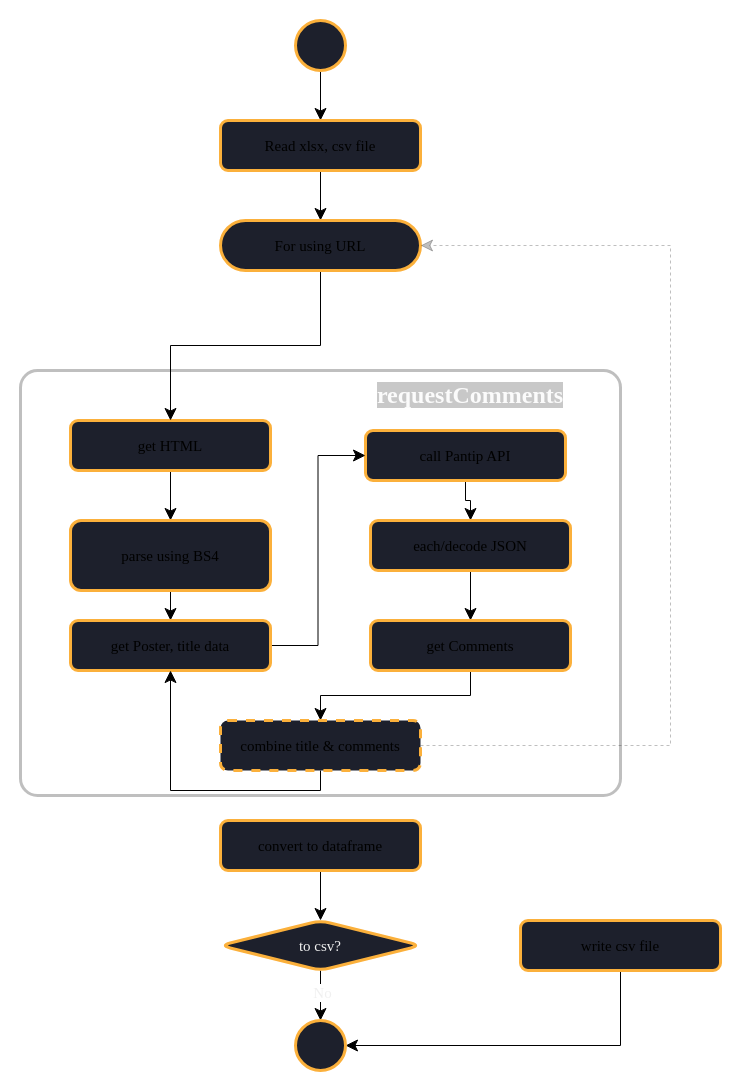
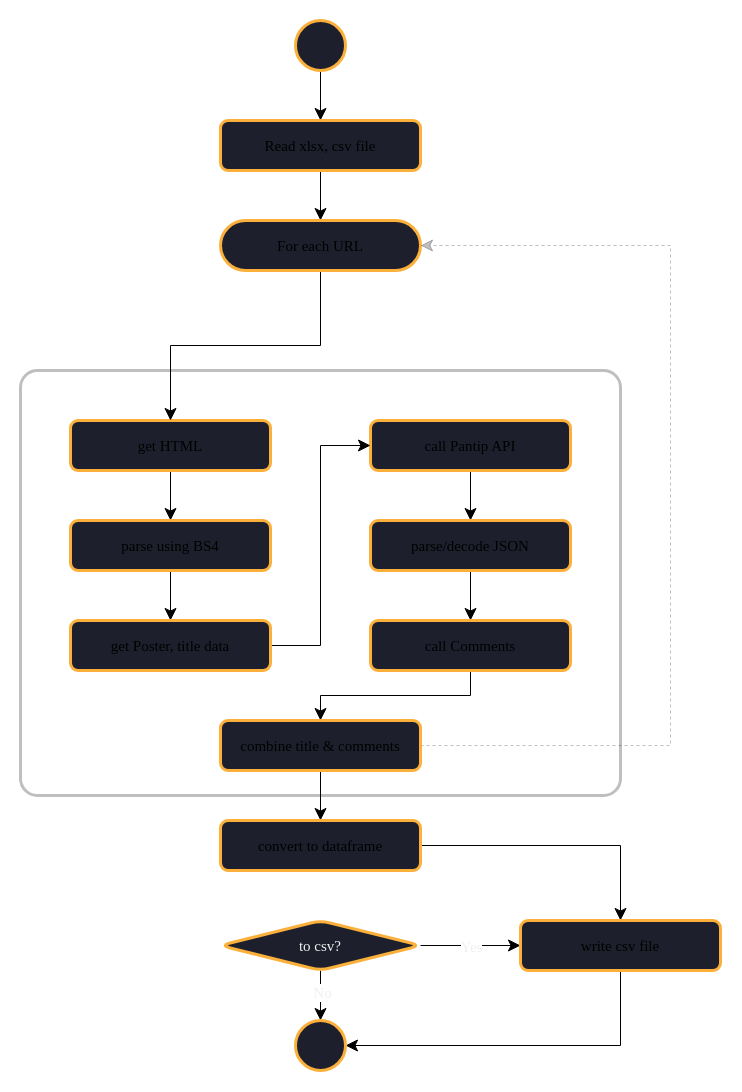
  <mxCell id="0" />
  <mxCell id="1" parent="0" />
  <mxCell id="2" value="" style="rounded=1;whiteSpace=wrap;html=1;fontFamily=DM sans;fontSize=15;fontColor=#F0F0F0;align=center;fillColor=none;arcSize=4;strokeWidth=3;opacity=25;" parent="1" vertex="1"><mxGeometry x="20" y="370" width="600" height="425" as="geometry" /></mxCell>
  <mxCell id="3" style="edgeStyle=orthogonalEdgeStyle;rounded=0;orthogonalLoop=1;jettySize=auto;html=1;entryX=0.5;entryY=0;entryDx=0;entryDy=0;endSize=10;startSize=10;" parent="1" source="4" target="6" edge="1"><mxGeometry relative="1" as="geometry" /></mxCell>
  <mxCell id="4" value="" style="ellipse;whiteSpace=wrap;html=1;aspect=fixed;fillColor=#1D202C;strokeColor=#FBB03B;strokeWidth=3;" parent="1" vertex="1"><mxGeometry x="295" y="20" width="50" height="50" as="geometry" /></mxCell>
  <mxCell id="5" value="" style="edgeStyle=orthogonalEdgeStyle;rounded=0;orthogonalLoop=1;jettySize=auto;html=1;startSize=10;endSize=10;fontFamily=DM sans;" parent="1" source="6" target="10" edge="1"><mxGeometry relative="1" as="geometry" /></mxCell>
  <mxCell id="6" value="Read xlsx, csv file" style="rounded=1;whiteSpace=wrap;html=1;fontSize=15;fontFamily=DM sans;fillColor=#1D202C;strokeColor=#FBB03B;strokeWidth=3;" parent="1" vertex="1"><mxGeometry x="220" y="120" width="200" height="50" as="geometry" /></mxCell>
  <mxCell id="7" value="" style="edgeStyle=orthogonalEdgeStyle;rounded=0;orthogonalLoop=1;jettySize=auto;html=1;fontFamily=DM sans;fontSize=24;fontColor=#F0F0F0;startSize=10;endSize=10;" parent="1" source="8" target="14" edge="1"><mxGeometry relative="1" as="geometry" /></mxCell>
  <mxCell id="8" value="get HTML" style="rounded=1;whiteSpace=wrap;html=1;fontSize=15;fontFamily=DM sans;fillColor=#1D202C;strokeColor=#FBB03B;strokeWidth=3;" parent="1" vertex="1"><mxGeometry x="70" y="420" width="200" height="50" as="geometry" /></mxCell>
  <mxCell id="9" value="" style="rounded=0;orthogonalLoop=1;jettySize=auto;html=1;startSize=10;endSize=10;edgeStyle=orthogonalEdgeStyle;fontFamily=DM sans;entryX=0.5;entryY=0;entryDx=0;entryDy=0;" parent="1" source="10" target="8" edge="1"><mxGeometry relative="1" as="geometry"><Array as="points"><mxPoint x="320" y="345" /><mxPoint x="170" y="345" /></Array></mxGeometry></mxCell>
- <mxCell id="10" value="For using URL" style="rounded=1;whiteSpace=wrap;html=1;fontSize=15;arcSize=50;fontFamily=DM sans;fillColor=#1D202C;strokeColor=#FBB03B;strokeWidth=3;" parent="1" vertex="1"><mxGeometry x="220" y="220" width="200" height="50" as="geometry" /></mxCell>
+ <mxCell id="10" value="For each URL" style="rounded=1;whiteSpace=wrap;html=1;fontSize=15;arcSize=50;fontFamily=DM sans;fillColor=#1D202C;strokeColor=#FBB03B;strokeWidth=3;" parent="1" vertex="1"><mxGeometry x="220" y="220" width="200" height="50" as="geometry" /></mxCell>
  <mxCell id="11" value="" style="edgeStyle=orthogonalEdgeStyle;rounded=0;orthogonalLoop=1;jettySize=auto;html=1;fontFamily=DM sans;fontSize=24;fontColor=#F0F0F0;startSize=10;endSize=10;" parent="1" source="12" target="19" edge="1"><mxGeometry relative="1" as="geometry" /></mxCell>
- <mxCell id="12" value="call Pantip API" style="rounded=1;whiteSpace=wrap;html=1;fontSize=15;fontFamily=DM sans;fillColor=#1D202C;strokeColor=#FBB03B;strokeWidth=3;" parent="1" vertex="1"><mxGeometry x="365" y="430" width="200" height="50" as="geometry" /></mxCell>
+ <mxCell id="12" value="call Pantip API" style="rounded=1;whiteSpace=wrap;html=1;fontSize=15;fontFamily=DM sans;fillColor=#1D202C;strokeColor=#FBB03B;strokeWidth=3;" parent="1" vertex="1"><mxGeometry x="370" y="420" width="200" height="50" as="geometry" /></mxCell>
  <mxCell id="13" value="" style="edgeStyle=orthogonalEdgeStyle;rounded=0;orthogonalLoop=1;jettySize=auto;html=1;fontFamily=DM sans;fontSize=24;fontColor=#F0F0F0;startSize=10;endSize=10;" parent="1" source="14" target="16" edge="1"><mxGeometry relative="1" as="geometry" /></mxCell>
- <mxCell id="14" value="parse using BS4" style="rounded=1;whiteSpace=wrap;html=1;fontSize=15;fontFamily=DM sans;fillColor=#1D202C;strokeColor=#FBB03B;strokeWidth=3;" parent="1" vertex="1"><mxGeometry x="70" y="520" width="200" height="70" as="geometry" /></mxCell>
+ <mxCell id="14" value="parse using BS4" style="rounded=1;whiteSpace=wrap;html=1;fontSize=15;fontFamily=DM sans;fillColor=#1D202C;strokeColor=#FBB03B;strokeWidth=3;" parent="1" vertex="1"><mxGeometry x="70" y="520" width="200" height="50" as="geometry" /></mxCell>
  <mxCell id="15" style="edgeStyle=orthogonalEdgeStyle;rounded=0;orthogonalLoop=1;jettySize=auto;html=1;entryX=0;entryY=0.5;entryDx=0;entryDy=0;fontFamily=DM sans;fontSize=24;fontColor=#F0F0F0;startSize=10;endSize=10;" parent="1" source="16" target="12" edge="1"><mxGeometry relative="1" as="geometry" /></mxCell>
  <mxCell id="16" value="get Poster, title data" style="rounded=1;whiteSpace=wrap;html=1;fontSize=15;fontFamily=DM sans;fillColor=#1D202C;strokeColor=#FBB03B;strokeWidth=3;" parent="1" vertex="1"><mxGeometry x="70" y="620" width="200" height="50" as="geometry" /></mxCell>
- <mxCell id="17" value="&lt;span style=&quot;font-size: 24px ; font-style: normal ; letter-spacing: normal ; text-indent: 0px ; text-transform: none ; word-spacing: 0px ; background-color: rgb(42 , 42 , 42) ; display: inline ; float: none&quot;&gt;requestComments&lt;/span&gt;" style="text;whiteSpace=wrap;html=1;fontSize=24;verticalAlign=middle;fontStyle=1;fontFamily=DM sans;fontColor=#F0F0F0;textOpacity=25;align=center;" parent="1" vertex="1"><mxGeometry x="370" y="370" width="200" height="50" as="geometry" /></mxCell>
  <mxCell id="18" value="" style="edgeStyle=orthogonalEdgeStyle;rounded=0;orthogonalLoop=1;jettySize=auto;html=1;fontFamily=DM sans;fontSize=24;fontColor=#F0F0F0;startSize=10;endSize=10;" parent="1" source="19" target="21" edge="1"><mxGeometry relative="1" as="geometry" /></mxCell>
- <mxCell id="19" value="each/decode JSON" style="rounded=1;whiteSpace=wrap;html=1;fontSize=15;fontFamily=DM sans;fillColor=#1D202C;strokeColor=#FBB03B;strokeWidth=3;" parent="1" vertex="1"><mxGeometry x="370" y="520" width="200" height="50" as="geometry" /></mxCell>
+ <mxCell id="19" value="parse/decode JSON" style="rounded=1;whiteSpace=wrap;html=1;fontSize=15;fontFamily=DM sans;fillColor=#1D202C;strokeColor=#FBB03B;strokeWidth=3;" parent="1" vertex="1"><mxGeometry x="370" y="520" width="200" height="50" as="geometry" /></mxCell>
  <mxCell id="20" value="" style="edgeStyle=orthogonalEdgeStyle;rounded=0;orthogonalLoop=1;jettySize=auto;html=1;fontFamily=DM sans;fontSize=24;fontColor=#F0F0F0;startSize=10;endSize=10;exitX=0.5;exitY=1;exitDx=0;exitDy=0;" parent="1" source="21" target="24" edge="1"><mxGeometry relative="1" as="geometry" /></mxCell>
- <mxCell id="21" value="get Comments" style="rounded=1;whiteSpace=wrap;html=1;fontSize=15;fontFamily=DM sans;fillColor=#1D202C;strokeColor=#FBB03B;strokeWidth=3;" parent="1" vertex="1"><mxGeometry x="370" y="620" width="200" height="50" as="geometry" /></mxCell>
- <mxCell id="22" value="" style="edgeStyle=orthogonalEdgeStyle;rounded=0;orthogonalLoop=1;jettySize=auto;html=1;fontFamily=DM sans;fontSize=24;fontColor=#F0F0F0;startSize=10;endSize=10;exitX=0.5;exitY=1;exitDx=0;exitDy=0;" parent="1" source="24" target="16" edge="1"><mxGeometry relative="1" as="geometry"><mxPoint x="320" y="795" as="sourcePoint" /></mxGeometry></mxCell>
+ <mxCell id="21" value="call Comments" style="rounded=1;whiteSpace=wrap;html=1;fontSize=15;fontFamily=DM sans;fillColor=#1D202C;strokeColor=#FBB03B;strokeWidth=3;" parent="1" vertex="1"><mxGeometry x="370" y="620" width="200" height="50" as="geometry" /></mxCell>
+ <mxCell id="22" value="" style="edgeStyle=orthogonalEdgeStyle;rounded=0;orthogonalLoop=1;jettySize=auto;html=1;fontFamily=DM sans;fontSize=24;fontColor=#F0F0F0;startSize=10;endSize=10;exitX=0.5;exitY=1;exitDx=0;exitDy=0;" parent="1" source="24" target="26" edge="1"><mxGeometry relative="1" as="geometry"><mxPoint x="320" y="795" as="sourcePoint" /></mxGeometry></mxCell>
  <mxCell id="23" style="edgeStyle=orthogonalEdgeStyle;rounded=0;orthogonalLoop=1;jettySize=auto;html=1;entryX=1;entryY=0.5;entryDx=0;entryDy=0;fontFamily=DM sans;fontSize=15;fontColor=#F0F0F0;startSize=10;endSize=10;dashed=1;opacity=25;" parent="1" source="24" target="10" edge="1"><mxGeometry relative="1" as="geometry"><Array as="points"><mxPoint x="670" y="745" /><mxPoint x="670" y="245" /></Array></mxGeometry></mxCell>
- <mxCell id="24" value="combine title &amp;amp; comments" style="rounded=1;whiteSpace=wrap;html=1;fontSize=15;fontFamily=DM sans;fillColor=#1D202C;strokeColor=#FBB03B;strokeWidth=3;dashed=1;" parent="1" vertex="1"><mxGeometry x="220" y="720" width="200" height="50" as="geometry" /></mxCell>
- <mxCell id="25" value="" style="edgeStyle=orthogonalEdgeStyle;rounded=0;orthogonalLoop=1;jettySize=auto;html=1;fontFamily=DM sans;fontSize=24;fontColor=#F0F0F0;startSize=10;endSize=10;" parent="1" source="26" target="31" edge="1"><mxGeometry relative="1" as="geometry" /></mxCell>
+ <mxCell id="24" value="combine title &amp;amp; comments" style="rounded=1;whiteSpace=wrap;html=1;fontSize=15;fontFamily=DM sans;fillColor=#1D202C;strokeColor=#FBB03B;strokeWidth=3;" parent="1" vertex="1"><mxGeometry x="220" y="720" width="200" height="50" as="geometry" /></mxCell>
+ <mxCell id="25" value="" style="edgeStyle=orthogonalEdgeStyle;rounded=0;orthogonalLoop=1;jettySize=auto;html=1;fontFamily=DM sans;fontSize=24;fontColor=#F0F0F0;startSize=10;endSize=10;" parent="1" source="26" target="33" edge="1"><mxGeometry relative="1" as="geometry" /></mxCell>
  <mxCell id="26" value="convert to dataframe" style="rounded=1;whiteSpace=wrap;html=1;fontSize=15;fontFamily=DM sans;fillColor=#1D202C;strokeColor=#FBB03B;strokeWidth=3;" parent="1" vertex="1"><mxGeometry x="220" y="820" width="200" height="50" as="geometry" /></mxCell>
+ <mxCell id="27" value="" style="edgeStyle=orthogonalEdgeStyle;rounded=0;orthogonalLoop=1;jettySize=auto;html=1;fontFamily=DM sans;fontSize=15;fontColor=#F0F0F0;startSize=10;endSize=10;" parent="1" source="31" target="33" edge="1"><mxGeometry relative="1" as="geometry" /></mxCell>
+ <mxCell id="28" value="Yes" style="edgeLabel;html=1;align=center;verticalAlign=middle;resizable=0;points=[];fontSize=15;fontFamily=DM sans;fontColor=#F0F0F0;" parent="27" vertex="1" connectable="0"><mxGeometry x="-0.3" y="-1" relative="1" as="geometry"><mxPoint x="15" y="-1" as="offset" /></mxGeometry></mxCell>
  <mxCell id="29" value="" style="edgeStyle=orthogonalEdgeStyle;rounded=0;orthogonalLoop=1;jettySize=auto;html=1;fontFamily=DM sans;fontSize=15;fontColor=#F0F0F0;startSize=10;endSize=10;" parent="1" source="31" target="34" edge="1"><mxGeometry relative="1" as="geometry" /></mxCell>
  <mxCell id="30" value="No" style="edgeLabel;html=1;align=center;verticalAlign=middle;resizable=0;points=[];fontSize=15;fontFamily=DM sans;fontColor=#F0F0F0;" parent="29" vertex="1" connectable="0"><mxGeometry x="-0.147" y="1" relative="1" as="geometry"><mxPoint as="offset" /></mxGeometry></mxCell>
  <mxCell id="31" value="to csv?" style="rhombus;whiteSpace=wrap;html=1;rounded=1;fontFamily=DM sans;fontSize=15;fontColor=#F0F0F0;align=center;fillColor=#1D202C;strokeColor=#FBB03B;strokeWidth=3;" parent="1" vertex="1"><mxGeometry x="220" y="920" width="200" height="50" as="geometry" /></mxCell>
  <mxCell id="32" style="edgeStyle=orthogonalEdgeStyle;rounded=0;orthogonalLoop=1;jettySize=auto;html=1;entryX=1;entryY=0.5;entryDx=0;entryDy=0;fontFamily=DM sans;fontSize=15;fontColor=#F0F0F0;startSize=10;endSize=10;" parent="1" source="33" target="34" edge="1"><mxGeometry relative="1" as="geometry"><Array as="points"><mxPoint x="620" y="1045" /></Array></mxGeometry></mxCell>
  <mxCell id="33" value="write csv file" style="rounded=1;whiteSpace=wrap;html=1;fontSize=15;fontFamily=DM sans;fillColor=#1D202C;strokeColor=#FBB03B;strokeWidth=3;" parent="1" vertex="1"><mxGeometry x="520" y="920" width="200" height="50" as="geometry" /></mxCell>
  <mxCell id="34" value="" style="ellipse;whiteSpace=wrap;html=1;aspect=fixed;fillColor=#1D202C;strokeColor=#FBB03B;strokeWidth=3;" parent="1" vertex="1"><mxGeometry x="295" y="1020" width="50" height="50" as="geometry" /></mxCell>
